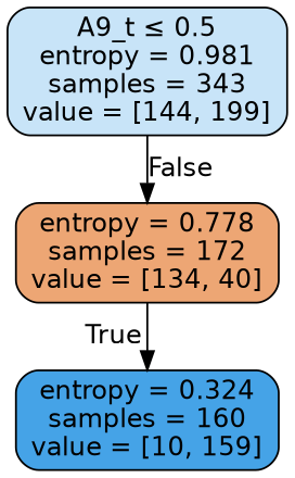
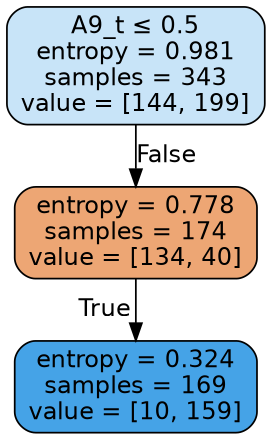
  digraph {
    node [color=black fontname=helvetica shape=box style="filled, rounded"]
    edge [fontname=helvetica labeldistance=2.5]
    n1 [fillcolor="#399de546" label=<A9_t &le; 0.5<br/>entropy = 0.981<br/>samples = 343<br/>value = [144, 199]>]
-   n2 [fillcolor="#e58139b3" label=<entropy = 0.778<br/>samples = 172<br/>value = [134, 40]>]
-   n3 [fillcolor="#399de5ef" label=<entropy = 0.324<br/>samples = 160<br/>value = [10, 159]>]
+   n2 [fillcolor="#e58139b3" label=<entropy = 0.778<br/>samples = 174<br/>value = [134, 40]>]
+   n3 [fillcolor="#399de5ef" label=<entropy = 0.324<br/>samples = 169<br/>value = [10, 159]>]
    n1 -> n2 [headlabel=False labelangle=-45]
    n2 -> n3 [headlabel=True labelangle=45]
  }
